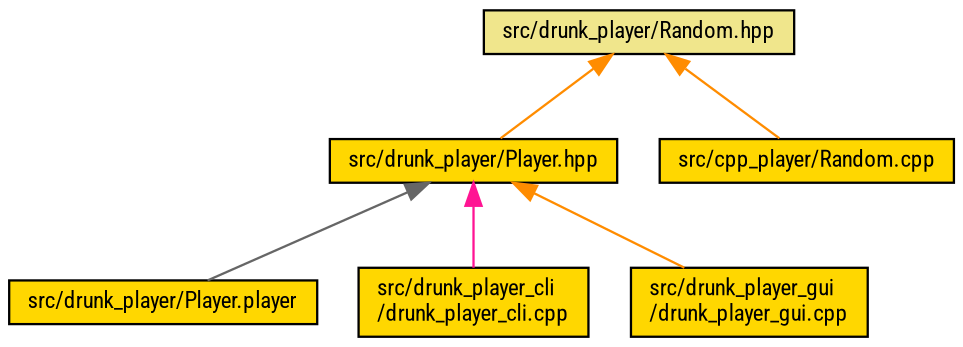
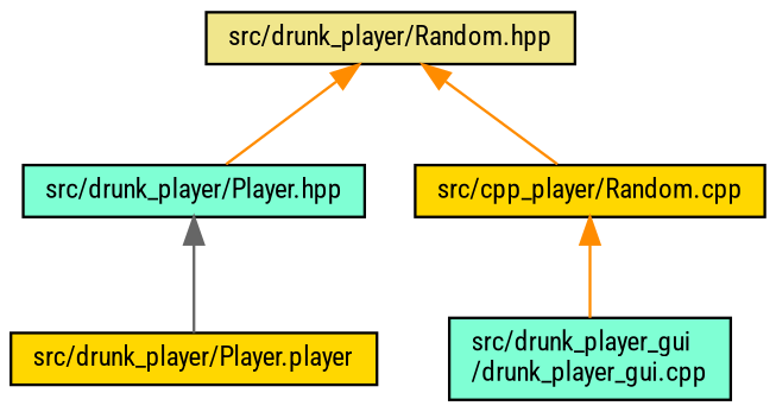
  digraph {
    fontname="Roboto Condensed"
    node [color=black fillcolor=gold fontname="Roboto Condensed" fontsize=10 shape=record style=filled]
    edge [color=darkorange dir=back fontname="Roboto Condensed" fontsize=10 labelfontname=Helvetica labelfontsize=10 style=solid]
    n1 [fillcolor=khaki fontcolor=black height=0.2 label="src/drunk_player/Random.hpp" width=0.4]
-   n2 [height=0.2 label="src/drunk_player/Player.hpp" width=0.4]
+   n2 [fillcolor=aquamarine height=0.2 label="src/drunk_player/Player.hpp" width=0.4]
    n3 [height=0.2 label="src/cpp_player/Random.cpp" width=0.4]
    n4 [height=0.2 label="src/drunk_player/Player.player" width=0.4]
-   n5 [height=0.2 label="src/drunk_player_cli\l/drunk_player_cli.cpp" width=0.4]
-   n6 [height=0.2 label="src/drunk_player_gui\l/drunk_player_gui.cpp" width=0.4]
+   n6 [fillcolor=aquamarine height=0.2 label="src/drunk_player_gui\l/drunk_player_gui.cpp" width=0.4]
    n1 -> n2
    n1 -> n3
    n2 -> n4 [color=gray40]
-   n2 -> n5 [color=deeppink]
-   n2 -> n6
+   n3 -> n6
  }
